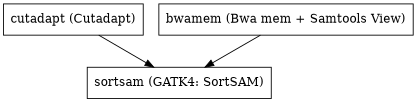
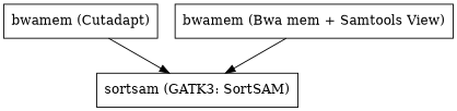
  digraph {
    node [shape=record]
-   n1 [label="cutadapt (Cutadapt)"]
-   n2 [label="sortsam (GATK4: SortSAM)"]
+   n1 [label="bwamem (Cutadapt)"]
+   n2 [label="sortsam (GATK3: SortSAM)"]
    n3 [label="bwamem (Bwa mem + Samtools View)"]
    n1 -> n2
    n3 -> n2
  }
